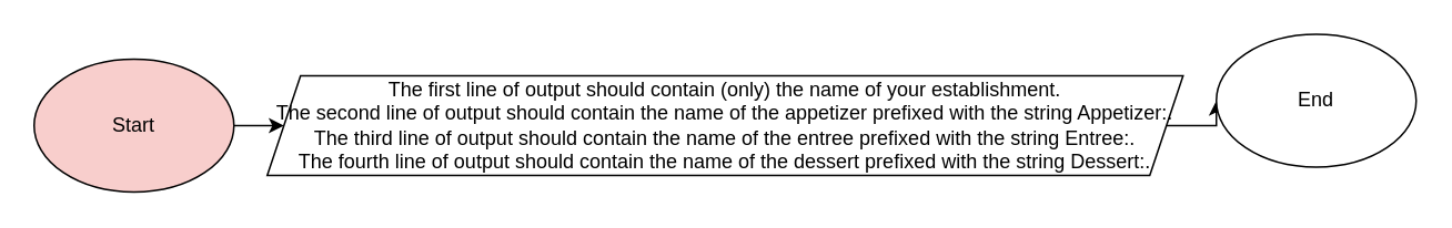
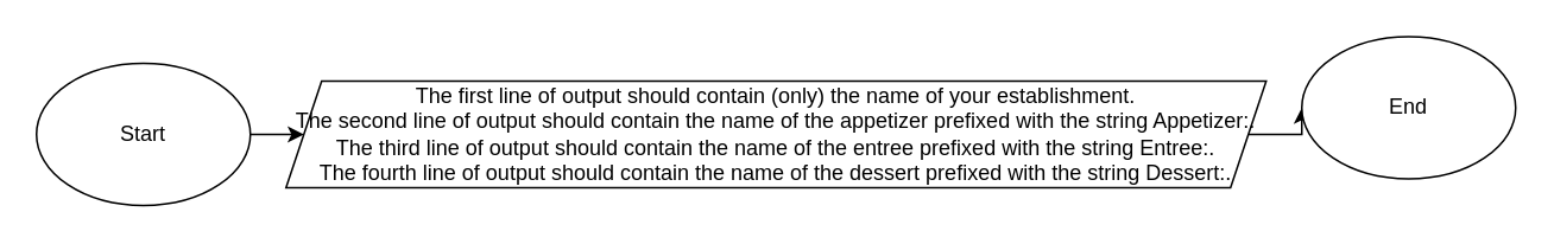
  <mxCell id="0" />
  <mxCell id="1" parent="0" />
  <mxCell id="2" style="edgeStyle=orthogonalEdgeStyle;rounded=0;orthogonalLoop=1;jettySize=auto;html=1;exitX=1;exitY=0.5;exitDx=0;exitDy=0;entryX=0;entryY=0.5;entryDx=0;entryDy=0;" edge="1" parent="1" source="3" target="5"><mxGeometry relative="1" as="geometry" /></mxCell>
- <mxCell id="3" value="Start" style="ellipse;whiteSpace=wrap;html=1;fillColor=#f8cecc;" vertex="1" parent="1"><mxGeometry width="120" height="80" as="geometry" x="20" y="35" /></mxCell>
+ <mxCell id="3" value="Start" style="ellipse;whiteSpace=wrap;html=1;" vertex="1" parent="1"><mxGeometry width="120" height="80" as="geometry" x="20" y="35" /></mxCell>
  <mxCell id="4" style="edgeStyle=orthogonalEdgeStyle;rounded=0;orthogonalLoop=1;jettySize=auto;html=1;exitX=1;exitY=0.5;exitDx=0;exitDy=0;entryX=0;entryY=0.5;entryDx=0;entryDy=0;" edge="1" parent="1" source="5" target="6"><mxGeometry relative="1" as="geometry" /></mxCell>
  <mxCell id="5" value="&lt;div&gt;The first line of output should contain (only) the name of your establishment.&lt;/div&gt;&lt;div&gt;The second line of output should contain the name of the appetizer prefixed with the string Appetizer:.&lt;/div&gt;&lt;div&gt;The third line of output should contain the name of the entree prefixed with the string Entree:.&lt;/div&gt;&lt;div&gt;The fourth line of output should contain the name of the dessert prefixed with the string Dessert:.&lt;/div&gt;" style="shape=parallelogram;perimeter=parallelogramPerimeter;whiteSpace=wrap;html=1;fixedSize=1;" vertex="1" parent="1"><mxGeometry x="160" y="45" width="550" height="60" as="geometry" /></mxCell>
  <mxCell id="6" value="End" style="ellipse;whiteSpace=wrap;html=1;" vertex="1" parent="1"><mxGeometry x="730" y="20" width="120" height="80" as="geometry" /></mxCell>
